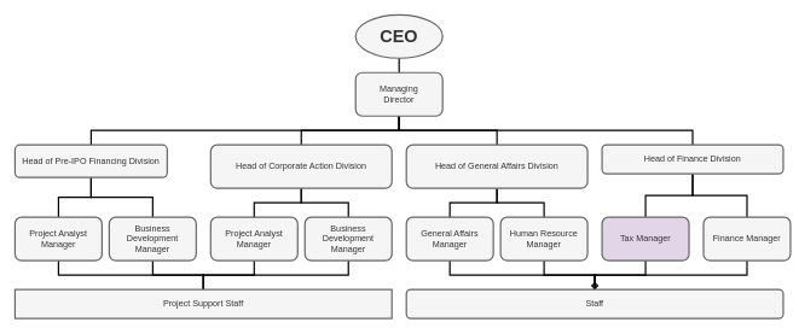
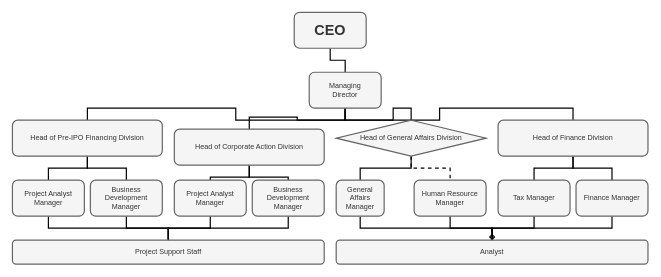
  <mxCell id="0" />
  <mxCell id="1" parent="0" />
  <mxCell id="2" style="edgeStyle=orthogonalEdgeStyle;rounded=0;orthogonalLoop=1;jettySize=auto;html=1;exitX=0.5;exitY=1;exitDx=0;exitDy=0;entryX=0.5;entryY=0;entryDx=0;entryDy=0;endArrow=none;endFill=0;strokeWidth=2;" edge="1" parent="1" source="3" target="8"><mxGeometry relative="1" as="geometry" /></mxCell>
- <mxCell id="3" value="&lt;font size=&quot;1&quot; style=&quot;&quot;&gt;&lt;b style=&quot;font-size: 24px;&quot;&gt;CEO&lt;/b&gt;&lt;/font&gt;" style="ellipse;whiteSpace=wrap;html=1;fillColor=#f5f5f5;fontColor=#333333;strokeColor=#666666;strokeWidth=2;" vertex="1" parent="1"><mxGeometry x="490" y="20" width="120" height="60" as="geometry" /></mxCell>
+ <mxCell id="3" value="&lt;font size=&quot;1&quot; style=&quot;&quot;&gt;&lt;b style=&quot;font-size: 24px;&quot;&gt;CEO&lt;/b&gt;&lt;/font&gt;" style="rounded=1;whiteSpace=wrap;html=1;fillColor=#f5f5f5;fontColor=#333333;strokeColor=#666666;strokeWidth=2;" vertex="1" parent="1"><mxGeometry x="490" y="20" width="120" height="60" as="geometry" /></mxCell>
  <mxCell id="4" style="edgeStyle=orthogonalEdgeStyle;rounded=0;orthogonalLoop=1;jettySize=auto;html=1;exitX=0.5;exitY=1;exitDx=0;exitDy=0;entryX=0.5;entryY=0;entryDx=0;entryDy=0;strokeWidth=2;fontSize=24;endArrow=none;endFill=0;" edge="1" parent="1" source="8" target="11"><mxGeometry relative="1" as="geometry" /></mxCell>
  <mxCell id="5" style="edgeStyle=orthogonalEdgeStyle;rounded=0;orthogonalLoop=1;jettySize=auto;html=1;exitX=0.5;exitY=1;exitDx=0;exitDy=0;entryX=0.5;entryY=0;entryDx=0;entryDy=0;strokeWidth=2;fontSize=24;endArrow=none;endFill=0;" edge="1" parent="1" source="8" target="14"><mxGeometry relative="1" as="geometry" /></mxCell>
  <mxCell id="6" style="edgeStyle=orthogonalEdgeStyle;rounded=0;orthogonalLoop=1;jettySize=auto;html=1;exitX=0.5;exitY=1;exitDx=0;exitDy=0;entryX=0.5;entryY=0;entryDx=0;entryDy=0;strokeWidth=2;fontSize=24;endArrow=none;endFill=0;" edge="1" parent="1" source="8" target="17"><mxGeometry relative="1" as="geometry" /></mxCell>
  <mxCell id="7" style="edgeStyle=orthogonalEdgeStyle;rounded=0;orthogonalLoop=1;jettySize=auto;html=1;exitX=0.5;exitY=1;exitDx=0;exitDy=0;entryX=0.5;entryY=0;entryDx=0;entryDy=0;strokeWidth=2;fontSize=24;endArrow=none;endFill=0;" edge="1" parent="1" source="8" target="20"><mxGeometry relative="1" as="geometry" /></mxCell>
- <mxCell id="8" value="Managing&lt;br&gt;Director&lt;br&gt;" style="rounded=1;whiteSpace=wrap;html=1;fillColor=#f5f5f5;fontColor=#333333;strokeColor=#666666;strokeWidth=2;" vertex="1" parent="1"><mxGeometry x="490" y="100" width="120" height="60" as="geometry" /></mxCell>
+ <mxCell id="8" value="Managing&lt;br&gt;Director&lt;br&gt;" style="rounded=1;whiteSpace=wrap;html=1;fillColor=#f5f5f5;fontColor=#333333;strokeColor=#666666;strokeWidth=2;" vertex="1" parent="1"><mxGeometry x="515" y="120" width="120" height="60" as="geometry" /></mxCell>
  <mxCell id="9" style="edgeStyle=orthogonalEdgeStyle;rounded=0;orthogonalLoop=1;jettySize=auto;html=1;exitX=0.5;exitY=1;exitDx=0;exitDy=0;entryX=0.5;entryY=0;entryDx=0;entryDy=0;strokeWidth=2;endArrow=none;endFill=0;" edge="1" parent="1" source="11" target="22"><mxGeometry relative="1" as="geometry" /></mxCell>
  <mxCell id="10" style="edgeStyle=orthogonalEdgeStyle;rounded=0;orthogonalLoop=1;jettySize=auto;html=1;exitX=0.5;exitY=1;exitDx=0;exitDy=0;entryX=0.5;entryY=0;entryDx=0;entryDy=0;strokeWidth=2;endArrow=none;endFill=0;" edge="1" parent="1" source="11" target="24"><mxGeometry relative="1" as="geometry" /></mxCell>
- <mxCell id="11" value="Head of Pre-IPO Financing Division" style="rounded=1;whiteSpace=wrap;html=1;fillColor=#f5f5f5;fontColor=#333333;strokeColor=#666666;strokeWidth=2;" vertex="1" parent="1"><mxGeometry x="20" y="200" width="210" height="45" as="geometry" /></mxCell>
+ <mxCell id="11" value="Head of Pre-IPO Financing Division" style="rounded=1;whiteSpace=wrap;html=1;fillColor=#f5f5f5;fontColor=#333333;strokeColor=#666666;strokeWidth=2;" vertex="1" parent="1"><mxGeometry y="200" width="250" height="60" as="geometry" x="20" /></mxCell>
  <mxCell id="12" style="edgeStyle=orthogonalEdgeStyle;rounded=0;orthogonalLoop=1;jettySize=auto;html=1;exitX=0.5;exitY=1;exitDx=0;exitDy=0;entryX=0.5;entryY=0;entryDx=0;entryDy=0;strokeWidth=2;endArrow=none;endFill=0;" edge="1" parent="1" source="14" target="34"><mxGeometry relative="1" as="geometry" /></mxCell>
  <mxCell id="13" style="edgeStyle=orthogonalEdgeStyle;rounded=0;orthogonalLoop=1;jettySize=auto;html=1;exitX=0.5;exitY=1;exitDx=0;exitDy=0;entryX=0.5;entryY=0;entryDx=0;entryDy=0;strokeWidth=2;endArrow=none;endFill=0;" edge="1" parent="1" source="14" target="36"><mxGeometry relative="1" as="geometry" /></mxCell>
- <mxCell id="14" value="Head of Corporate Action Division" style="rounded=1;whiteSpace=wrap;html=1;fillColor=#f5f5f5;fontColor=#333333;strokeColor=#666666;strokeWidth=2;" vertex="1" parent="1"><mxGeometry x="290" y="200" width="250" height="60" as="geometry" /></mxCell>
+ <mxCell id="14" value="Head of Corporate Action Division" style="rounded=1;whiteSpace=wrap;html=1;fillColor=#f5f5f5;fontColor=#333333;strokeColor=#666666;strokeWidth=2;" vertex="1" parent="1"><mxGeometry x="290" y="215" width="250" height="60" as="geometry" /></mxCell>
  <mxCell id="15" style="edgeStyle=orthogonalEdgeStyle;rounded=0;orthogonalLoop=1;jettySize=auto;html=1;exitX=0.5;exitY=1;exitDx=0;exitDy=0;entryX=0.5;entryY=0;entryDx=0;entryDy=0;strokeWidth=2;endArrow=none;endFill=0;" edge="1" parent="1" source="17" target="26"><mxGeometry relative="1" as="geometry" /></mxCell>
- <mxCell id="16" style="edgeStyle=orthogonalEdgeStyle;rounded=0;orthogonalLoop=1;jettySize=auto;html=1;exitX=0.5;exitY=1;exitDx=0;exitDy=0;entryX=0.5;entryY=0;entryDx=0;entryDy=0;strokeWidth=2;endArrow=none;endFill=0;" edge="1" parent="1" source="17" target="28"><mxGeometry relative="1" as="geometry" /></mxCell>
- <mxCell id="17" value="Head of General Affairs Division" style="rounded=1;whiteSpace=wrap;html=1;fillColor=#f5f5f5;fontColor=#333333;strokeColor=#666666;strokeWidth=2;" vertex="1" parent="1"><mxGeometry x="560" y="200" width="250" height="60" as="geometry" /></mxCell>
+ <mxCell id="16" style="edgeStyle=orthogonalEdgeStyle;rounded=0;orthogonalLoop=1;jettySize=auto;html=1;exitX=0.5;exitY=1;exitDx=0;exitDy=0;entryX=0.5;entryY=0;entryDx=0;entryDy=0;strokeWidth=2;endArrow=none;endFill=0;dashed=1;" edge="1" parent="1" source="17" target="28"><mxGeometry relative="1" as="geometry" /></mxCell>
+ <mxCell id="17" value="Head of General Affairs Division" style="rhombus;whiteSpace=wrap;html=1;fillColor=#f5f5f5;fontColor=#333333;strokeColor=#666666;strokeWidth=2;" vertex="1" parent="1"><mxGeometry x="560" y="200" width="250" height="60" as="geometry" /></mxCell>
  <mxCell id="18" style="edgeStyle=orthogonalEdgeStyle;rounded=0;orthogonalLoop=1;jettySize=auto;html=1;exitX=0.5;exitY=1;exitDx=0;exitDy=0;entryX=0.5;entryY=0;entryDx=0;entryDy=0;strokeWidth=2;endArrow=none;endFill=0;" edge="1" parent="1" source="20" target="30"><mxGeometry relative="1" as="geometry" /></mxCell>
  <mxCell id="19" style="edgeStyle=orthogonalEdgeStyle;rounded=0;orthogonalLoop=1;jettySize=auto;html=1;exitX=0.5;exitY=1;exitDx=0;exitDy=0;entryX=0.5;entryY=0;entryDx=0;entryDy=0;strokeWidth=2;endArrow=none;endFill=0;" edge="1" parent="1" source="20" target="32"><mxGeometry relative="1" as="geometry" /></mxCell>
- <mxCell id="20" value="Head of Finance Division" style="rounded=1;whiteSpace=wrap;html=1;fillColor=#f5f5f5;fontColor=#333333;strokeColor=#666666;strokeWidth=2;" vertex="1" parent="1"><mxGeometry x="830" y="200" width="250" height="40" as="geometry" /></mxCell>
+ <mxCell id="20" value="Head of Finance Division" style="rounded=1;whiteSpace=wrap;html=1;fillColor=#f5f5f5;fontColor=#333333;strokeColor=#666666;strokeWidth=2;" vertex="1" parent="1"><mxGeometry x="830" y="200" width="250" height="60" as="geometry" /></mxCell>
  <mxCell id="21" style="edgeStyle=orthogonalEdgeStyle;rounded=0;orthogonalLoop=1;jettySize=auto;html=1;exitX=0.5;exitY=1;exitDx=0;exitDy=0;entryX=0.5;entryY=0;entryDx=0;entryDy=0;strokeWidth=2;fontSize=24;endArrow=none;endFill=0;" edge="1" parent="1" source="22" target="37"><mxGeometry relative="1" as="geometry" /></mxCell>
  <mxCell id="22" value="Project Analyst Manager" style="rounded=1;whiteSpace=wrap;html=1;fillColor=#f5f5f5;fontColor=#333333;strokeColor=#666666;strokeWidth=2;" vertex="1" parent="1"><mxGeometry y="300" width="120" height="60" as="geometry" x="20" /></mxCell>
  <mxCell id="23" style="edgeStyle=orthogonalEdgeStyle;rounded=0;orthogonalLoop=1;jettySize=auto;html=1;exitX=0.5;exitY=1;exitDx=0;exitDy=0;entryX=0.5;entryY=0;entryDx=0;entryDy=0;strokeWidth=2;fontSize=24;endArrow=none;endFill=0;" edge="1" parent="1" source="24" target="37"><mxGeometry relative="1" as="geometry" /></mxCell>
  <mxCell id="24" value="Business Development Manager" style="rounded=1;whiteSpace=wrap;html=1;fillColor=#f5f5f5;fontColor=#333333;strokeColor=#666666;strokeWidth=2;" vertex="1" parent="1"><mxGeometry x="150" y="300" width="120" height="60" as="geometry" /></mxCell>
  <mxCell id="25" style="edgeStyle=orthogonalEdgeStyle;rounded=0;orthogonalLoop=1;jettySize=auto;html=1;exitX=0.5;exitY=1;exitDx=0;exitDy=0;entryX=0.5;entryY=0;entryDx=0;entryDy=0;strokeWidth=2;fontSize=24;endArrow=diamond;endFill=0;" edge="1" parent="1" source="26" target="38"><mxGeometry relative="1" as="geometry" /></mxCell>
- <mxCell id="26" value="General Affairs Manager" style="rounded=1;whiteSpace=wrap;html=1;fillColor=#f5f5f5;fontColor=#333333;strokeColor=#666666;strokeWidth=2;" vertex="1" parent="1"><mxGeometry x="560" y="300" width="120" height="60" as="geometry" /></mxCell>
+ <mxCell id="26" value="General Affairs Manager" style="rounded=1;whiteSpace=wrap;html=1;fillColor=#f5f5f5;fontColor=#333333;strokeColor=#666666;strokeWidth=2;" vertex="1" parent="1"><mxGeometry x="560" y="300" width="80" height="60" as="geometry" /></mxCell>
  <mxCell id="27" style="edgeStyle=orthogonalEdgeStyle;rounded=0;orthogonalLoop=1;jettySize=auto;html=1;exitX=0.5;exitY=1;exitDx=0;exitDy=0;strokeWidth=2;fontSize=24;endArrow=none;endFill=0;" edge="1" parent="1" source="28" target="38"><mxGeometry relative="1" as="geometry" /></mxCell>
  <mxCell id="28" value="Human Resource Manager" style="rounded=1;whiteSpace=wrap;html=1;fillColor=#f5f5f5;fontColor=#333333;strokeColor=#666666;strokeWidth=2;" vertex="1" parent="1"><mxGeometry x="690" y="300" width="120" height="60" as="geometry" /></mxCell>
  <mxCell id="29" style="edgeStyle=orthogonalEdgeStyle;rounded=0;orthogonalLoop=1;jettySize=auto;html=1;exitX=0.5;exitY=1;exitDx=0;exitDy=0;strokeWidth=2;fontSize=24;endArrow=none;endFill=0;" edge="1" parent="1" source="30" target="38"><mxGeometry relative="1" as="geometry" /></mxCell>
- <mxCell id="30" value="Tax Manager" style="rounded=1;whiteSpace=wrap;html=1;fillColor=#e1d5e7;fontColor=#333333;strokeColor=#666666;strokeWidth=2;" vertex="1" parent="1"><mxGeometry x="830" y="300" width="120" height="60" as="geometry" /></mxCell>
+ <mxCell id="30" value="Tax Manager" style="rounded=1;whiteSpace=wrap;html=1;fillColor=#f5f5f5;fontColor=#333333;strokeColor=#666666;strokeWidth=2;" vertex="1" parent="1"><mxGeometry x="830" y="300" width="120" height="60" as="geometry" /></mxCell>
  <mxCell id="31" style="edgeStyle=orthogonalEdgeStyle;rounded=0;orthogonalLoop=1;jettySize=auto;html=1;exitX=0.5;exitY=1;exitDx=0;exitDy=0;strokeWidth=2;fontSize=24;endArrow=none;endFill=0;" edge="1" parent="1" source="32" target="38"><mxGeometry relative="1" as="geometry" /></mxCell>
- <mxCell id="32" value="Finance Manager" style="rounded=1;whiteSpace=wrap;html=1;fillColor=#f5f5f5;fontColor=#333333;strokeColor=#666666;strokeWidth=2;" vertex="1" parent="1"><mxGeometry x="970" y="300" width="120" height="60" as="geometry" /></mxCell>
+ <mxCell id="32" value="Finance Manager" style="rounded=1;whiteSpace=wrap;html=1;fillColor=#f5f5f5;fontColor=#333333;strokeColor=#666666;strokeWidth=2;" vertex="1" parent="1"><mxGeometry x="960" y="300" width="120" height="60" as="geometry" /></mxCell>
  <mxCell id="33" style="edgeStyle=orthogonalEdgeStyle;rounded=0;orthogonalLoop=1;jettySize=auto;html=1;exitX=0.5;exitY=1;exitDx=0;exitDy=0;entryX=0.5;entryY=0;entryDx=0;entryDy=0;strokeWidth=2;fontSize=24;endArrow=none;endFill=0;" edge="1" parent="1" source="34" target="37"><mxGeometry relative="1" as="geometry" /></mxCell>
  <mxCell id="34" value="Project Analyst Manager" style="rounded=1;whiteSpace=wrap;html=1;fillColor=#f5f5f5;fontColor=#333333;strokeColor=#666666;strokeWidth=2;" vertex="1" parent="1"><mxGeometry x="290" y="300" width="120" height="60" as="geometry" /></mxCell>
  <mxCell id="35" style="edgeStyle=orthogonalEdgeStyle;rounded=0;orthogonalLoop=1;jettySize=auto;html=1;exitX=0.5;exitY=1;exitDx=0;exitDy=0;entryX=0.5;entryY=0;entryDx=0;entryDy=0;strokeWidth=2;fontSize=24;endArrow=none;endFill=0;" edge="1" parent="1" source="36" target="37"><mxGeometry relative="1" as="geometry" /></mxCell>
  <mxCell id="36" value="Business Development Manager" style="rounded=1;whiteSpace=wrap;html=1;fillColor=#f5f5f5;fontColor=#333333;strokeColor=#666666;strokeWidth=2;" vertex="1" parent="1"><mxGeometry x="420" y="300" width="120" height="60" as="geometry" /></mxCell>
- <mxCell id="37" value="Project Support Staff" style="whiteSpace=wrap;html=1;fillColor=#f5f5f5;fontColor=#333333;strokeColor=#666666;strokeWidth=2;rounded=0;" vertex="1" parent="1"><mxGeometry y="400" width="520" height="40" as="geometry" x="20" /></mxCell>
- <mxCell id="38" value="Staff" style="rounded=1;whiteSpace=wrap;html=1;fillColor=#f5f5f5;fontColor=#333333;strokeColor=#666666;strokeWidth=2;" vertex="1" parent="1"><mxGeometry x="560" y="400" width="520" height="40" as="geometry" /></mxCell>
+ <mxCell id="37" value="Project Support Staff" style="rounded=1;whiteSpace=wrap;html=1;fillColor=#f5f5f5;fontColor=#333333;strokeColor=#666666;strokeWidth=2;" vertex="1" parent="1"><mxGeometry y="400" width="520" height="40" as="geometry" x="20" /></mxCell>
+ <mxCell id="38" value="Analyst" style="rounded=1;whiteSpace=wrap;html=1;fillColor=#f5f5f5;fontColor=#333333;strokeColor=#666666;strokeWidth=2;" vertex="1" parent="1"><mxGeometry x="560" y="400" width="520" height="40" as="geometry" /></mxCell>
